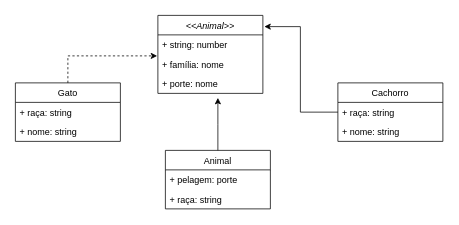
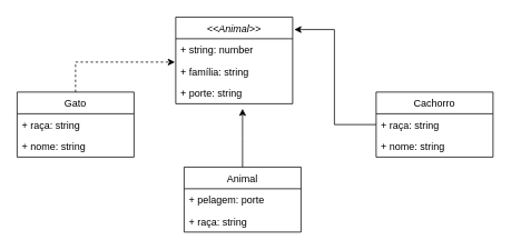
  <mxCell id="0" />
  <mxCell id="1" parent="0" />
  <mxCell id="2" value="&lt;&lt;Animal&gt;&gt;" style="swimlane;fontStyle=2;childLayout=stackLayout;horizontal=1;startSize=26;fillColor=none;horizontalStack=0;resizeParent=1;resizeParentMax=0;resizeLast=0;collapsible=1;marginBottom=0;" vertex="1" parent="1"><mxGeometry x="210" y="20" width="140" height="104" as="geometry" /></mxCell>
  <mxCell id="3" value="+ string: number" style="text;strokeColor=none;fillColor=none;align=left;verticalAlign=top;spacingLeft=4;spacingRight=4;overflow=hidden;rotatable=0;points=[[0,0.5],[1,0.5]];portConstraint=eastwest;" vertex="1" parent="2"><mxGeometry y="26" width="140" height="26" as="geometry" /></mxCell>
- <mxCell id="4" value="+ família: nome" style="text;strokeColor=none;fillColor=none;align=left;verticalAlign=top;spacingLeft=4;spacingRight=4;overflow=hidden;rotatable=0;points=[[0,0.5],[1,0.5]];portConstraint=eastwest;" vertex="1" parent="2"><mxGeometry y="52" width="140" height="26" as="geometry" /></mxCell>
- <mxCell id="5" value="+ porte: nome" style="text;strokeColor=none;fillColor=none;align=left;verticalAlign=top;spacingLeft=4;spacingRight=4;overflow=hidden;rotatable=0;points=[[0,0.5],[1,0.5]];portConstraint=eastwest;" vertex="1" parent="2"><mxGeometry y="78" width="140" height="26" as="geometry" /></mxCell>
+ <mxCell id="4" value="+ família: string" style="text;strokeColor=none;fillColor=none;align=left;verticalAlign=top;spacingLeft=4;spacingRight=4;overflow=hidden;rotatable=0;points=[[0,0.5],[1,0.5]];portConstraint=eastwest;" vertex="1" parent="2"><mxGeometry y="52" width="140" height="26" as="geometry" /></mxCell>
+ <mxCell id="5" value="+ porte: string" style="text;strokeColor=none;fillColor=none;align=left;verticalAlign=top;spacingLeft=4;spacingRight=4;overflow=hidden;rotatable=0;points=[[0,0.5],[1,0.5]];portConstraint=eastwest;" vertex="1" parent="2"><mxGeometry y="78" width="140" height="26" as="geometry" /></mxCell>
  <mxCell id="6" style="edgeStyle=orthogonalEdgeStyle;rounded=0;orthogonalLoop=1;jettySize=auto;html=1;entryX=-0.007;entryY=0.077;entryDx=0;entryDy=0;entryPerimeter=0;dashed=1;" edge="1" parent="1" source="7" target="4"><mxGeometry relative="1" as="geometry" /></mxCell>
  <mxCell id="7" value="Gato" style="swimlane;fontStyle=0;childLayout=stackLayout;horizontal=1;startSize=26;fillColor=none;horizontalStack=0;resizeParent=1;resizeParentMax=0;resizeLast=0;collapsible=1;marginBottom=0;" vertex="1" parent="1"><mxGeometry x="20" y="110" width="140" height="78" as="geometry" /></mxCell>
  <mxCell id="8" value="+ raça: string" style="text;strokeColor=none;fillColor=none;align=left;verticalAlign=top;spacingLeft=4;spacingRight=4;overflow=hidden;rotatable=0;points=[[0,0.5],[1,0.5]];portConstraint=eastwest;" vertex="1" parent="7"><mxGeometry y="26" width="140" height="26" as="geometry" /></mxCell>
  <mxCell id="9" value="+ nome: string " style="text;strokeColor=none;fillColor=none;align=left;verticalAlign=top;spacingLeft=4;spacingRight=4;overflow=hidden;rotatable=0;points=[[0,0.5],[1,0.5]];portConstraint=eastwest;" vertex="1" parent="7"><mxGeometry y="52" width="140" height="26" as="geometry" /></mxCell>
  <mxCell id="10" style="edgeStyle=orthogonalEdgeStyle;rounded=0;orthogonalLoop=1;jettySize=auto;html=1;entryX=1.014;entryY=0.144;entryDx=0;entryDy=0;entryPerimeter=0;" edge="1" parent="1" source="11" target="2"><mxGeometry relative="1" as="geometry" /></mxCell>
  <mxCell id="11" value="Cachorro" style="swimlane;fontStyle=0;childLayout=stackLayout;horizontal=1;startSize=26;fillColor=none;horizontalStack=0;resizeParent=1;resizeParentMax=0;resizeLast=0;collapsible=1;marginBottom=0;" vertex="1" parent="1"><mxGeometry x="450" y="110" width="140" height="78" as="geometry" /></mxCell>
  <mxCell id="12" value="+ raça: string" style="text;strokeColor=none;fillColor=none;align=left;verticalAlign=top;spacingLeft=4;spacingRight=4;overflow=hidden;rotatable=0;points=[[0,0.5],[1,0.5]];portConstraint=eastwest;" vertex="1" parent="11"><mxGeometry y="26" width="140" height="26" as="geometry" /></mxCell>
  <mxCell id="13" value="+ nome: string" style="text;strokeColor=none;fillColor=none;align=left;verticalAlign=top;spacingLeft=4;spacingRight=4;overflow=hidden;rotatable=0;points=[[0,0.5],[1,0.5]];portConstraint=eastwest;" vertex="1" parent="11"><mxGeometry y="52" width="140" height="26" as="geometry" /></mxCell>
  <mxCell id="14" style="edgeStyle=orthogonalEdgeStyle;rounded=0;orthogonalLoop=1;jettySize=auto;html=1;" edge="1" parent="1" source="15"><mxGeometry relative="1" as="geometry"><mxPoint x="290" y="130" as="targetPoint" /></mxGeometry></mxCell>
  <mxCell id="15" value="Animal" style="swimlane;fontStyle=0;childLayout=stackLayout;horizontal=1;startSize=26;fillColor=none;horizontalStack=0;resizeParent=1;resizeParentMax=0;resizeLast=0;collapsible=1;marginBottom=0;" vertex="1" parent="1"><mxGeometry x="220" y="200" width="140" height="78" as="geometry" /></mxCell>
  <mxCell id="16" value="+ pelagem: porte" style="text;strokeColor=none;fillColor=none;align=left;verticalAlign=top;spacingLeft=4;spacingRight=4;overflow=hidden;rotatable=0;points=[[0,0.5],[1,0.5]];portConstraint=eastwest;" vertex="1" parent="15"><mxGeometry y="26" width="140" height="26" as="geometry" /></mxCell>
  <mxCell id="17" value="+ raça: string" style="text;strokeColor=none;fillColor=none;align=left;verticalAlign=top;spacingLeft=4;spacingRight=4;overflow=hidden;rotatable=0;points=[[0,0.5],[1,0.5]];portConstraint=eastwest;" vertex="1" parent="15"><mxGeometry y="52" width="140" height="26" as="geometry" /></mxCell>
